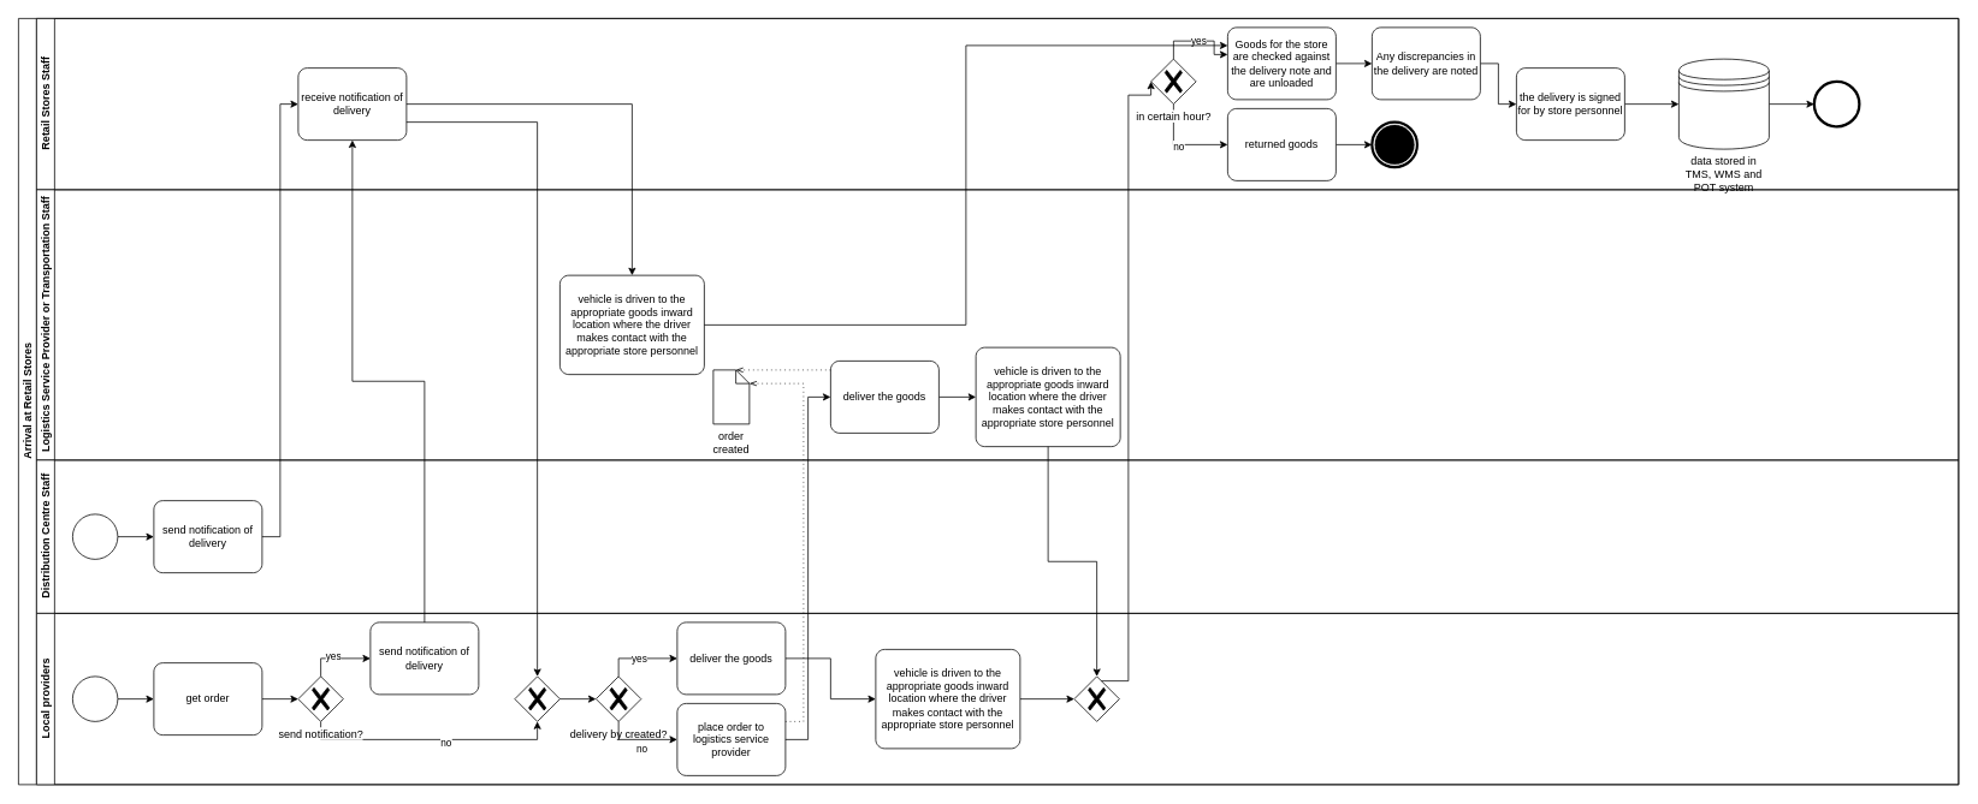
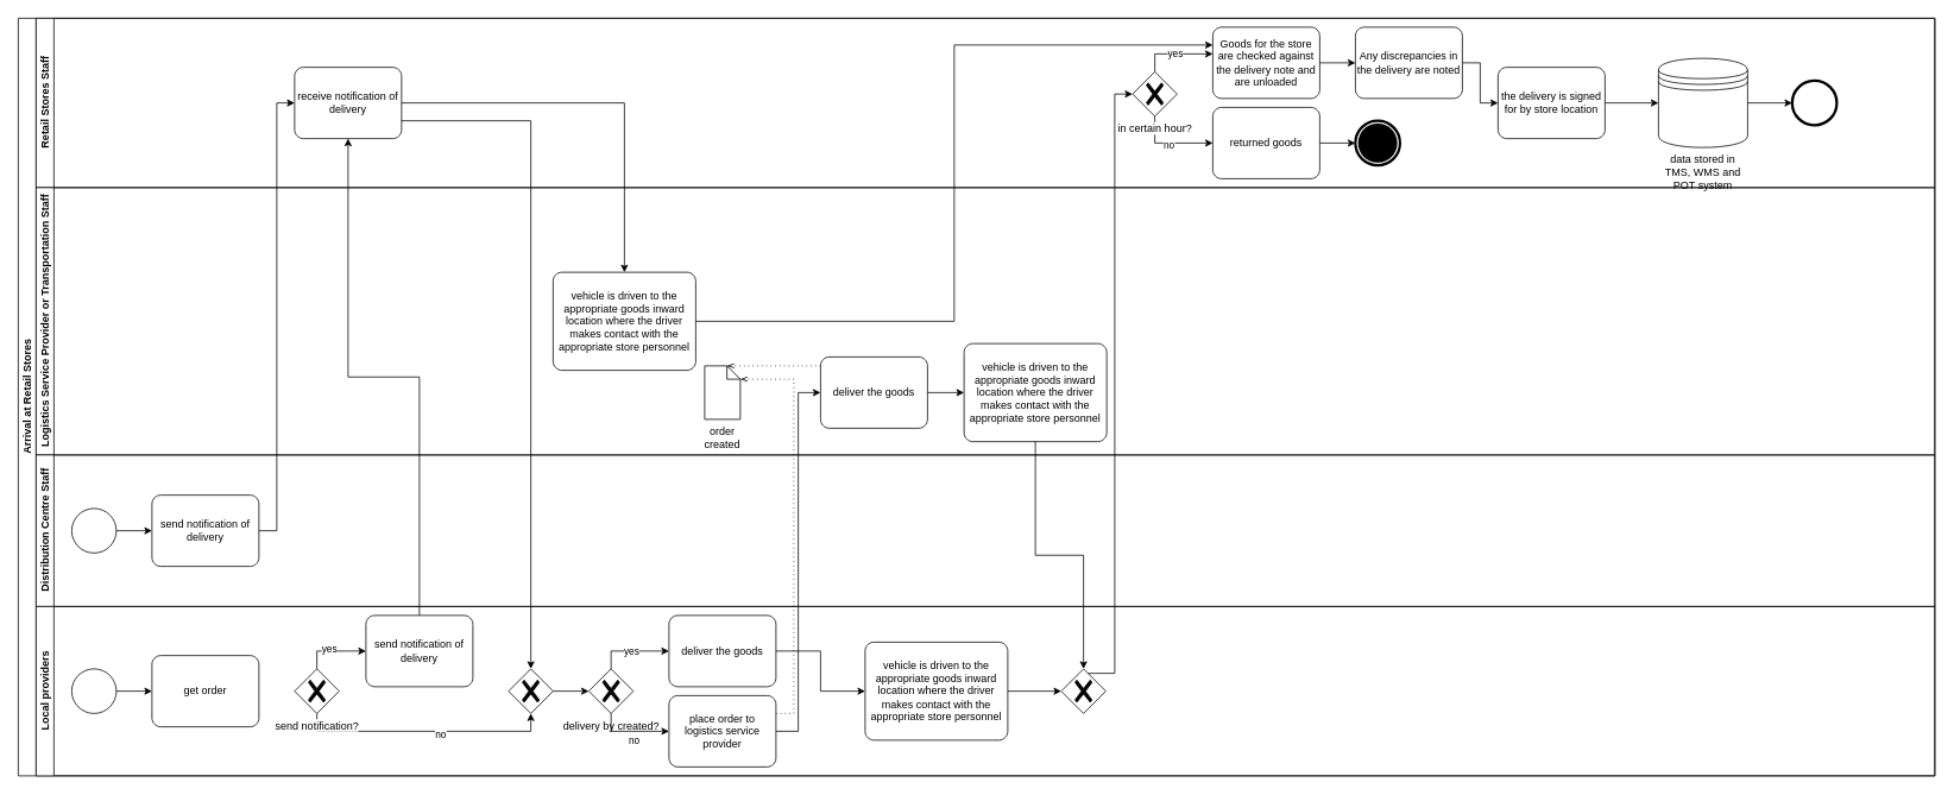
  <mxCell id="0" />
  <mxCell id="1" parent="0" />
  <mxCell id="2" value="Arrival at Retail Stores" style="swimlane;html=1;childLayout=stackLayout;resizeParent=1;resizeParentMax=0;horizontal=0;startSize=20;horizontalStack=0;" parent="1" vertex="1"><mxGeometry x="20" y="20" width="2150" height="850" as="geometry" /></mxCell>
  <mxCell id="3" value="Retail Stores&amp;nbsp;Staff" style="swimlane;html=1;startSize=20;horizontal=0;" parent="2" vertex="1"><mxGeometry x="20" width="2130" height="190" as="geometry" /></mxCell>
  <mxCell id="4" value="receive notification of delivery" style="points=[[0.25,0,0],[0.5,0,0],[0.75,0,0],[1,0.25,0],[1,0.5,0],[1,0.75,0],[0.75,1,0],[0.5,1,0],[0.25,1,0],[0,0.75,0],[0,0.5,0],[0,0.25,0]];shape=mxgraph.bpmn.task;whiteSpace=wrap;rectStyle=rounded;size=10;html=1;taskMarker=abstract;" vertex="1" parent="3"><mxGeometry x="290" y="55" width="120" height="80" as="geometry" /></mxCell>
  <mxCell id="5" value="yes" style="edgeStyle=orthogonalEdgeStyle;rounded=0;orthogonalLoop=1;jettySize=auto;html=1;entryX=0;entryY=0.375;entryDx=0;entryDy=0;entryPerimeter=0;exitX=0.5;exitY=0;exitDx=0;exitDy=0;exitPerimeter=0;" edge="1" parent="3" source="8" target="10"><mxGeometry relative="1" as="geometry" /></mxCell>
  <mxCell id="6" style="edgeStyle=orthogonalEdgeStyle;rounded=0;orthogonalLoop=1;jettySize=auto;html=1;entryX=0;entryY=0.5;entryDx=0;entryDy=0;entryPerimeter=0;exitX=0.5;exitY=1;exitDx=0;exitDy=0;exitPerimeter=0;" edge="1" parent="3" source="8" target="12"><mxGeometry relative="1" as="geometry" /></mxCell>
  <mxCell id="7" value="no" style="edgeLabel;html=1;align=center;verticalAlign=middle;resizable=0;points=[];" vertex="1" connectable="0" parent="6"><mxGeometry x="-0.037" y="-1" relative="1" as="geometry"><mxPoint x="-1" as="offset" /></mxGeometry></mxCell>
- <mxCell id="8" value="in certain hour?" style="points=[[0.25,0.25,0],[0.5,0,0],[0.75,0.25,0],[1,0.5,0],[0.75,0.75,0],[0.5,1,0],[0.25,0.75,0],[0,0.5,0]];shape=mxgraph.bpmn.gateway2;html=1;verticalLabelPosition=bottom;labelBackgroundColor=#ffffff;verticalAlign=top;align=center;perimeter=rhombusPerimeter;outlineConnect=0;outline=none;symbol=none;gwType=exclusive;" vertex="1" parent="3"><mxGeometry x="1235" y="45" width="50" height="50" as="geometry" /></mxCell>
+ <mxCell id="8" value="in certain hour?" style="points=[[0.25,0.25,0],[0.5,0,0],[0.75,0.25,0],[1,0.5,0],[0.75,0.75,0],[0.5,1,0],[0.25,0.75,0],[0,0.5,0]];shape=mxgraph.bpmn.gateway2;html=1;verticalLabelPosition=bottom;labelBackgroundColor=#ffffff;verticalAlign=top;align=center;perimeter=rhombusPerimeter;outlineConnect=0;outline=none;symbol=none;gwType=exclusive;" vertex="1" parent="3"><mxGeometry x="1230" y="60" width="50" height="50" as="geometry" /></mxCell>
  <mxCell id="9" style="edgeStyle=orthogonalEdgeStyle;rounded=0;orthogonalLoop=1;jettySize=auto;html=1;" edge="1" parent="3" source="10" target="15"><mxGeometry relative="1" as="geometry" /></mxCell>
  <mxCell id="10" value="Goods for the store are checked against the delivery note and are unloaded" style="points=[[0.25,0,0],[0.5,0,0],[0.75,0,0],[1,0.25,0],[1,0.5,0],[1,0.75,0],[0.75,1,0],[0.5,1,0],[0.25,1,0],[0,0.75,0],[0,0.5,0],[0,0.25,0]];shape=mxgraph.bpmn.task;whiteSpace=wrap;rectStyle=rounded;size=10;html=1;taskMarker=abstract;" vertex="1" parent="3"><mxGeometry x="1320" y="10" width="120" height="80" as="geometry" /></mxCell>
  <mxCell id="11" style="edgeStyle=orthogonalEdgeStyle;rounded=0;orthogonalLoop=1;jettySize=auto;html=1;" edge="1" parent="3" source="12" target="13"><mxGeometry relative="1" as="geometry" /></mxCell>
  <mxCell id="12" value="returned goods" style="points=[[0.25,0,0],[0.5,0,0],[0.75,0,0],[1,0.25,0],[1,0.5,0],[1,0.75,0],[0.75,1,0],[0.5,1,0],[0.25,1,0],[0,0.75,0],[0,0.5,0],[0,0.25,0]];shape=mxgraph.bpmn.task;whiteSpace=wrap;rectStyle=rounded;size=10;html=1;taskMarker=abstract;" vertex="1" parent="3"><mxGeometry x="1320" y="100" width="120" height="80" as="geometry" /></mxCell>
  <mxCell id="13" value="" style="points=[[0.145,0.145,0],[0.5,0,0],[0.855,0.145,0],[1,0.5,0],[0.855,0.855,0],[0.5,1,0],[0.145,0.855,0],[0,0.5,0]];shape=mxgraph.bpmn.event;html=1;verticalLabelPosition=bottom;labelBackgroundColor=#ffffff;verticalAlign=top;align=center;perimeter=ellipsePerimeter;outlineConnect=0;aspect=fixed;outline=end;symbol=terminate;" vertex="1" parent="3"><mxGeometry x="1480" y="115" width="50" height="50" as="geometry" /></mxCell>
  <mxCell id="14" style="edgeStyle=orthogonalEdgeStyle;rounded=0;orthogonalLoop=1;jettySize=auto;html=1;" edge="1" parent="3" source="15" target="17"><mxGeometry relative="1" as="geometry" /></mxCell>
  <mxCell id="15" value="Any discrepancies in the delivery are noted" style="points=[[0.25,0,0],[0.5,0,0],[0.75,0,0],[1,0.25,0],[1,0.5,0],[1,0.75,0],[0.75,1,0],[0.5,1,0],[0.25,1,0],[0,0.75,0],[0,0.5,0],[0,0.25,0]];shape=mxgraph.bpmn.task;whiteSpace=wrap;rectStyle=rounded;size=10;html=1;taskMarker=abstract;" vertex="1" parent="3"><mxGeometry x="1480" y="10" width="120" height="80" as="geometry" /></mxCell>
  <mxCell id="16" style="edgeStyle=orthogonalEdgeStyle;rounded=0;orthogonalLoop=1;jettySize=auto;html=1;entryX=0;entryY=0.5;entryDx=0;entryDy=0;" edge="1" parent="3" source="17" target="19"><mxGeometry relative="1" as="geometry"><mxPoint x="1800" y="50" as="targetPoint" /></mxGeometry></mxCell>
- <mxCell id="17" value="the delivery is signed for by store personnel" style="points=[[0.25,0,0],[0.5,0,0],[0.75,0,0],[1,0.25,0],[1,0.5,0],[1,0.75,0],[0.75,1,0],[0.5,1,0],[0.25,1,0],[0,0.75,0],[0,0.5,0],[0,0.25,0]];shape=mxgraph.bpmn.task;whiteSpace=wrap;rectStyle=rounded;size=10;html=1;taskMarker=abstract;" vertex="1" parent="3"><mxGeometry x="1640" y="55" width="120" height="80" as="geometry" /></mxCell>
+ <mxCell id="17" value="the delivery is signed for by store location" style="points=[[0.25,0,0],[0.5,0,0],[0.75,0,0],[1,0.25,0],[1,0.5,0],[1,0.75,0],[0.75,1,0],[0.5,1,0],[0.25,1,0],[0,0.75,0],[0,0.5,0],[0,0.25,0]];shape=mxgraph.bpmn.task;whiteSpace=wrap;rectStyle=rounded;size=10;html=1;taskMarker=abstract;" vertex="1" parent="3"><mxGeometry x="1640" y="55" width="120" height="80" as="geometry" /></mxCell>
  <mxCell id="18" style="edgeStyle=orthogonalEdgeStyle;rounded=0;orthogonalLoop=1;jettySize=auto;html=1;" edge="1" parent="3" source="19" target="20"><mxGeometry relative="1" as="geometry" /></mxCell>
  <mxCell id="19" value="data stored in TMS, WMS and POT system" style="shape=datastore;whiteSpace=wrap;html=1;labelPosition=center;verticalLabelPosition=bottom;align=center;verticalAlign=top;" vertex="1" parent="3"><mxGeometry x="1820" y="45" width="100" height="100" as="geometry" /></mxCell>
  <mxCell id="20" value="" style="points=[[0.145,0.145,0],[0.5,0,0],[0.855,0.145,0],[1,0.5,0],[0.855,0.855,0],[0.5,1,0],[0.145,0.855,0],[0,0.5,0]];shape=mxgraph.bpmn.event;html=1;verticalLabelPosition=bottom;labelBackgroundColor=#ffffff;verticalAlign=top;align=center;perimeter=ellipsePerimeter;outlineConnect=0;aspect=fixed;outline=end;symbol=terminate2;" vertex="1" parent="3"><mxGeometry x="1970" y="70" width="50" height="50" as="geometry" /></mxCell>
  <mxCell id="21" value="Logistics Service Provider or&amp;nbsp;Transportation Staff" style="swimlane;html=1;startSize=20;horizontal=0;" parent="2" vertex="1"><mxGeometry x="20" y="190" width="2130" height="300" as="geometry" /></mxCell>
  <mxCell id="22" style="edgeStyle=orthogonalEdgeStyle;rounded=0;orthogonalLoop=1;jettySize=auto;html=1;" edge="1" parent="21" source="23" target="26"><mxGeometry relative="1" as="geometry" /></mxCell>
  <mxCell id="23" value="deliver the goods" style="points=[[0.25,0,0],[0.5,0,0],[0.75,0,0],[1,0.25,0],[1,0.5,0],[1,0.75,0],[0.75,1,0],[0.5,1,0],[0.25,1,0],[0,0.75,0],[0,0.5,0],[0,0.25,0]];shape=mxgraph.bpmn.task;whiteSpace=wrap;rectStyle=rounded;size=10;html=1;taskMarker=abstract;" vertex="1" parent="21"><mxGeometry x="880" y="190" width="120" height="80" as="geometry" /></mxCell>
  <mxCell id="24" value="order created" style="shape=mxgraph.bpmn.data;labelPosition=center;verticalLabelPosition=bottom;align=center;verticalAlign=top;whiteSpace=wrap;size=15;html=1;" vertex="1" parent="21"><mxGeometry x="750" y="200" width="40" height="60" as="geometry" /></mxCell>
  <mxCell id="25" value="" style="edgeStyle=elbowEdgeStyle;fontSize=12;html=1;endFill=0;startFill=0;endSize=6;startSize=6;dashed=1;dashPattern=1 4;endArrow=openThin;startArrow=none;rounded=0;entryX=0;entryY=0;entryDx=25;entryDy=0;entryPerimeter=0;exitX=0;exitY=0.125;exitDx=0;exitDy=0;exitPerimeter=0;" edge="1" parent="21" source="23" target="24"><mxGeometry width="160" relative="1" as="geometry"><mxPoint x="820" y="160" as="sourcePoint" /><mxPoint x="980" y="160" as="targetPoint" /></mxGeometry></mxCell>
  <mxCell id="26" value="vehicle is driven to the appropriate goods inward location where the driver makes contact with the appropriate store personnel" style="points=[[0.25,0,0],[0.5,0,0],[0.75,0,0],[1,0.25,0],[1,0.5,0],[1,0.75,0],[0.75,1,0],[0.5,1,0],[0.25,1,0],[0,0.75,0],[0,0.5,0],[0,0.25,0]];shape=mxgraph.bpmn.task;whiteSpace=wrap;rectStyle=rounded;size=10;html=1;taskMarker=abstract;" vertex="1" parent="21"><mxGeometry x="1041" y="175" width="160" height="110" as="geometry" /></mxCell>
  <mxCell id="27" value="vehicle is driven to the appropriate goods inward location where the driver makes contact with the appropriate store personnel" style="points=[[0.25,0,0],[0.5,0,0],[0.75,0,0],[1,0.25,0],[1,0.5,0],[1,0.75,0],[0.75,1,0],[0.5,1,0],[0.25,1,0],[0,0.75,0],[0,0.5,0],[0,0.25,0]];shape=mxgraph.bpmn.task;whiteSpace=wrap;rectStyle=rounded;size=10;html=1;taskMarker=abstract;" vertex="1" parent="21"><mxGeometry x="580" y="95" width="160" height="110" as="geometry" /></mxCell>
  <mxCell id="28" value="Distribution Centre&amp;nbsp;Staff" style="swimlane;html=1;startSize=20;horizontal=0;" vertex="1" parent="2"><mxGeometry x="20" y="490" width="2130" height="170" as="geometry" /></mxCell>
  <mxCell id="29" style="edgeStyle=orthogonalEdgeStyle;rounded=0;orthogonalLoop=1;jettySize=auto;html=1;entryX=0;entryY=0.5;entryDx=0;entryDy=0;entryPerimeter=0;" edge="1" parent="28" source="30" target="31"><mxGeometry relative="1" as="geometry" /></mxCell>
  <mxCell id="30" value="" style="points=[[0.145,0.145,0],[0.5,0,0],[0.855,0.145,0],[1,0.5,0],[0.855,0.855,0],[0.5,1,0],[0.145,0.855,0],[0,0.5,0]];shape=mxgraph.bpmn.event;html=1;verticalLabelPosition=bottom;labelBackgroundColor=#ffffff;verticalAlign=top;align=center;perimeter=ellipsePerimeter;outlineConnect=0;aspect=fixed;outline=standard;symbol=general;" vertex="1" parent="28"><mxGeometry x="40" y="60" width="50" height="50" as="geometry" /></mxCell>
  <mxCell id="31" value="send notification of delivery" style="points=[[0.25,0,0],[0.5,0,0],[0.75,0,0],[1,0.25,0],[1,0.5,0],[1,0.75,0],[0.75,1,0],[0.5,1,0],[0.25,1,0],[0,0.75,0],[0,0.5,0],[0,0.25,0]];shape=mxgraph.bpmn.task;whiteSpace=wrap;rectStyle=rounded;size=10;html=1;taskMarker=abstract;" vertex="1" parent="28"><mxGeometry x="130" y="45" width="120" height="80" as="geometry" /></mxCell>
  <mxCell id="32" value="Local providers" style="swimlane;html=1;startSize=20;horizontal=0;" vertex="1" parent="2"><mxGeometry x="20" y="660" width="2130" height="190" as="geometry" /></mxCell>
  <mxCell id="33" style="edgeStyle=orthogonalEdgeStyle;rounded=0;orthogonalLoop=1;jettySize=auto;html=1;" edge="1" parent="32" source="34" target="36"><mxGeometry relative="1" as="geometry" /></mxCell>
  <mxCell id="34" value="" style="points=[[0.145,0.145,0],[0.5,0,0],[0.855,0.145,0],[1,0.5,0],[0.855,0.855,0],[0.5,1,0],[0.145,0.855,0],[0,0.5,0]];shape=mxgraph.bpmn.event;html=1;verticalLabelPosition=bottom;labelBackgroundColor=#ffffff;verticalAlign=top;align=center;perimeter=ellipsePerimeter;outlineConnect=0;aspect=fixed;outline=standard;symbol=general;" vertex="1" parent="32"><mxGeometry x="40" y="70" width="50" height="50" as="geometry" /></mxCell>
- <mxCell id="35" value="" style="edgeStyle=orthogonalEdgeStyle;rounded=0;orthogonalLoop=1;jettySize=auto;html=1;" edge="1" parent="32" source="36" target="41"><mxGeometry relative="1" as="geometry"><mxPoint x="290" y="85" as="targetPoint" /></mxGeometry></mxCell>
  <mxCell id="36" value="get order" style="points=[[0.25,0,0],[0.5,0,0],[0.75,0,0],[1,0.25,0],[1,0.5,0],[1,0.75,0],[0.75,1,0],[0.5,1,0],[0.25,1,0],[0,0.75,0],[0,0.5,0],[0,0.25,0]];shape=mxgraph.bpmn.task;whiteSpace=wrap;rectStyle=rounded;size=10;html=1;taskMarker=abstract;" vertex="1" parent="32"><mxGeometry x="130" y="55" width="120" height="80" as="geometry" /></mxCell>
  <mxCell id="37" style="edgeStyle=orthogonalEdgeStyle;rounded=0;orthogonalLoop=1;jettySize=auto;html=1;entryX=0;entryY=0.5;entryDx=0;entryDy=0;entryPerimeter=0;exitX=0.5;exitY=0;exitDx=0;exitDy=0;exitPerimeter=0;" edge="1" parent="32" source="41" target="42"><mxGeometry relative="1" as="geometry" /></mxCell>
  <mxCell id="38" value="yes" style="edgeLabel;html=1;align=center;verticalAlign=middle;resizable=0;points=[];" vertex="1" connectable="0" parent="37"><mxGeometry x="-0.13" y="3" relative="1" as="geometry"><mxPoint as="offset" /></mxGeometry></mxCell>
  <mxCell id="39" style="edgeStyle=orthogonalEdgeStyle;rounded=0;orthogonalLoop=1;jettySize=auto;html=1;entryX=0.5;entryY=1;entryDx=0;entryDy=0;entryPerimeter=0;exitX=0.5;exitY=1;exitDx=0;exitDy=0;exitPerimeter=0;" edge="1" parent="32" source="41" target="44"><mxGeometry relative="1" as="geometry" /></mxCell>
  <mxCell id="40" value="no" style="edgeLabel;html=1;align=center;verticalAlign=middle;resizable=0;points=[];" vertex="1" connectable="0" parent="39"><mxGeometry x="0.126" y="-3" relative="1" as="geometry"><mxPoint as="offset" /></mxGeometry></mxCell>
  <mxCell id="41" value="send notification?" style="points=[[0.25,0.25,0],[0.5,0,0],[0.75,0.25,0],[1,0.5,0],[0.75,0.75,0],[0.5,1,0],[0.25,0.75,0],[0,0.5,0]];shape=mxgraph.bpmn.gateway2;html=1;verticalLabelPosition=bottom;labelBackgroundColor=#ffffff;verticalAlign=top;align=center;perimeter=rhombusPerimeter;outlineConnect=0;outline=none;symbol=none;gwType=exclusive;" vertex="1" parent="32"><mxGeometry x="290" y="70" width="50" height="50" as="geometry" /></mxCell>
  <mxCell id="42" value="send notification of delivery" style="points=[[0.25,0,0],[0.5,0,0],[0.75,0,0],[1,0.25,0],[1,0.5,0],[1,0.75,0],[0.75,1,0],[0.5,1,0],[0.25,1,0],[0,0.75,0],[0,0.5,0],[0,0.25,0]];shape=mxgraph.bpmn.task;whiteSpace=wrap;rectStyle=rounded;size=10;html=1;taskMarker=abstract;" vertex="1" parent="32"><mxGeometry x="370" y="10" width="120" height="80" as="geometry" /></mxCell>
  <mxCell id="43" style="edgeStyle=orthogonalEdgeStyle;rounded=0;orthogonalLoop=1;jettySize=auto;html=1;" edge="1" parent="32" source="44" target="46"><mxGeometry relative="1" as="geometry" /></mxCell>
  <mxCell id="44" value="" style="points=[[0.25,0.25,0],[0.5,0,0],[0.75,0.25,0],[1,0.5,0],[0.75,0.75,0],[0.5,1,0],[0.25,0.75,0],[0,0.5,0]];shape=mxgraph.bpmn.gateway2;html=1;verticalLabelPosition=bottom;labelBackgroundColor=#ffffff;verticalAlign=top;align=center;perimeter=rhombusPerimeter;outlineConnect=0;outline=none;symbol=none;gwType=exclusive;" vertex="1" parent="32"><mxGeometry x="530" y="70" width="50" height="50" as="geometry" /></mxCell>
  <mxCell id="45" value="yes" style="edgeStyle=orthogonalEdgeStyle;rounded=0;orthogonalLoop=1;jettySize=auto;html=1;exitX=0.5;exitY=0;exitDx=0;exitDy=0;exitPerimeter=0;" edge="1" parent="32" source="46" target="48"><mxGeometry relative="1" as="geometry" /></mxCell>
  <mxCell id="46" value="delivery by created?" style="points=[[0.25,0.25,0],[0.5,0,0],[0.75,0.25,0],[1,0.5,0],[0.75,0.75,0],[0.5,1,0],[0.25,0.75,0],[0,0.5,0]];shape=mxgraph.bpmn.gateway2;html=1;verticalLabelPosition=bottom;labelBackgroundColor=#ffffff;verticalAlign=top;align=center;perimeter=rhombusPerimeter;outlineConnect=0;outline=none;symbol=none;gwType=exclusive;" vertex="1" parent="32"><mxGeometry x="620" y="70" width="50" height="50" as="geometry" /></mxCell>
  <mxCell id="47" style="edgeStyle=orthogonalEdgeStyle;rounded=0;orthogonalLoop=1;jettySize=auto;html=1;" edge="1" parent="32" source="48" target="53"><mxGeometry relative="1" as="geometry" /></mxCell>
  <mxCell id="48" value="deliver the goods" style="points=[[0.25,0,0],[0.5,0,0],[0.75,0,0],[1,0.25,0],[1,0.5,0],[1,0.75,0],[0.75,1,0],[0.5,1,0],[0.25,1,0],[0,0.75,0],[0,0.5,0],[0,0.25,0]];shape=mxgraph.bpmn.task;whiteSpace=wrap;rectStyle=rounded;size=10;html=1;taskMarker=abstract;" vertex="1" parent="32"><mxGeometry x="710" y="10" width="120" height="80" as="geometry" /></mxCell>
  <mxCell id="49" value="place order to logistics service provider" style="points=[[0.25,0,0],[0.5,0,0],[0.75,0,0],[1,0.25,0],[1,0.5,0],[1,0.75,0],[0.75,1,0],[0.5,1,0],[0.25,1,0],[0,0.75,0],[0,0.5,0],[0,0.25,0]];shape=mxgraph.bpmn.task;whiteSpace=wrap;rectStyle=rounded;size=10;html=1;taskMarker=abstract;" vertex="1" parent="32"><mxGeometry x="710" y="100" width="120" height="80" as="geometry" /></mxCell>
  <mxCell id="50" style="edgeStyle=orthogonalEdgeStyle;rounded=0;orthogonalLoop=1;jettySize=auto;html=1;exitX=0.5;exitY=1;exitDx=0;exitDy=0;exitPerimeter=0;" edge="1" parent="32" source="46" target="49"><mxGeometry relative="1" as="geometry" /></mxCell>
  <mxCell id="51" value="no" style="edgeLabel;html=1;align=center;verticalAlign=middle;resizable=0;points=[];" vertex="1" connectable="0" parent="50"><mxGeometry x="-0.815" relative="1" as="geometry"><mxPoint x="25" y="22" as="offset" /></mxGeometry></mxCell>
  <mxCell id="52" style="edgeStyle=orthogonalEdgeStyle;rounded=0;orthogonalLoop=1;jettySize=auto;html=1;" edge="1" parent="32" source="53" target="54"><mxGeometry relative="1" as="geometry" /></mxCell>
  <mxCell id="53" value="vehicle is driven to the appropriate goods inward location where the driver makes contact with the appropriate store personnel" style="points=[[0.25,0,0],[0.5,0,0],[0.75,0,0],[1,0.25,0],[1,0.5,0],[1,0.75,0],[0.75,1,0],[0.5,1,0],[0.25,1,0],[0,0.75,0],[0,0.5,0],[0,0.25,0]];shape=mxgraph.bpmn.task;whiteSpace=wrap;rectStyle=rounded;size=10;html=1;taskMarker=abstract;" vertex="1" parent="32"><mxGeometry x="930" y="40" width="160" height="110" as="geometry" /></mxCell>
  <mxCell id="54" value="" style="points=[[0.25,0.25,0],[0.5,0,0],[0.75,0.25,0],[1,0.5,0],[0.75,0.75,0],[0.5,1,0],[0.25,0.75,0],[0,0.5,0]];shape=mxgraph.bpmn.gateway2;html=1;verticalLabelPosition=bottom;labelBackgroundColor=#ffffff;verticalAlign=top;align=center;perimeter=rhombusPerimeter;outlineConnect=0;outline=none;symbol=none;gwType=exclusive;" vertex="1" parent="32"><mxGeometry x="1150" y="70" width="50" height="50" as="geometry" /></mxCell>
  <mxCell id="55" value="" style="edgeStyle=elbowEdgeStyle;fontSize=12;html=1;endFill=0;startFill=0;endSize=6;startSize=6;dashed=1;dashPattern=1 4;endArrow=openThin;startArrow=none;rounded=0;entryX=0;entryY=0;entryDx=40;entryDy=15;entryPerimeter=0;exitX=1;exitY=0.25;exitDx=0;exitDy=0;exitPerimeter=0;" edge="1" parent="2" source="49" target="24"><mxGeometry width="160" relative="1" as="geometry"><mxPoint x="870" y="770" as="sourcePoint" /><mxPoint x="1030" y="770" as="targetPoint" /><Array as="points"><mxPoint x="870" y="580" /></Array></mxGeometry></mxCell>
  <mxCell id="56" style="edgeStyle=orthogonalEdgeStyle;rounded=0;orthogonalLoop=1;jettySize=auto;html=1;entryX=0;entryY=0.5;entryDx=0;entryDy=0;entryPerimeter=0;" edge="1" parent="2" source="49" target="23"><mxGeometry relative="1" as="geometry" /></mxCell>
  <mxCell id="57" style="edgeStyle=orthogonalEdgeStyle;rounded=0;orthogonalLoop=1;jettySize=auto;html=1;" edge="1" parent="2" source="26" target="54"><mxGeometry relative="1" as="geometry" /></mxCell>
  <mxCell id="58" style="edgeStyle=orthogonalEdgeStyle;rounded=0;orthogonalLoop=1;jettySize=auto;html=1;entryX=0;entryY=0.5;entryDx=0;entryDy=0;entryPerimeter=0;" edge="1" parent="2" source="54" target="8"><mxGeometry relative="1" as="geometry"><Array as="points"><mxPoint x="1230" y="735" /><mxPoint x="1230" y="85" /></Array></mxGeometry></mxCell>
  <mxCell id="59" style="edgeStyle=orthogonalEdgeStyle;rounded=0;orthogonalLoop=1;jettySize=auto;html=1;entryX=0;entryY=0.5;entryDx=0;entryDy=0;entryPerimeter=0;" edge="1" parent="2" source="31" target="4"><mxGeometry relative="1" as="geometry" /></mxCell>
  <mxCell id="60" style="edgeStyle=orthogonalEdgeStyle;rounded=0;orthogonalLoop=1;jettySize=auto;html=1;entryX=0.5;entryY=1;entryDx=0;entryDy=0;entryPerimeter=0;" edge="1" parent="2" source="42" target="4"><mxGeometry relative="1" as="geometry" /></mxCell>
  <mxCell id="61" style="edgeStyle=orthogonalEdgeStyle;rounded=0;orthogonalLoop=1;jettySize=auto;html=1;entryX=0.5;entryY=0;entryDx=0;entryDy=0;entryPerimeter=0;exitX=1;exitY=0.75;exitDx=0;exitDy=0;exitPerimeter=0;" edge="1" parent="2" source="4" target="44"><mxGeometry relative="1" as="geometry" /></mxCell>
  <mxCell id="62" style="edgeStyle=orthogonalEdgeStyle;rounded=0;orthogonalLoop=1;jettySize=auto;html=1;entryX=0.5;entryY=0;entryDx=0;entryDy=0;entryPerimeter=0;" edge="1" parent="2" source="4" target="27"><mxGeometry relative="1" as="geometry" /></mxCell>
  <mxCell id="63" style="edgeStyle=orthogonalEdgeStyle;rounded=0;orthogonalLoop=1;jettySize=auto;html=1;entryX=0;entryY=0.25;entryDx=0;entryDy=0;entryPerimeter=0;" edge="1" parent="2" source="27" target="10"><mxGeometry relative="1" as="geometry" /></mxCell>
